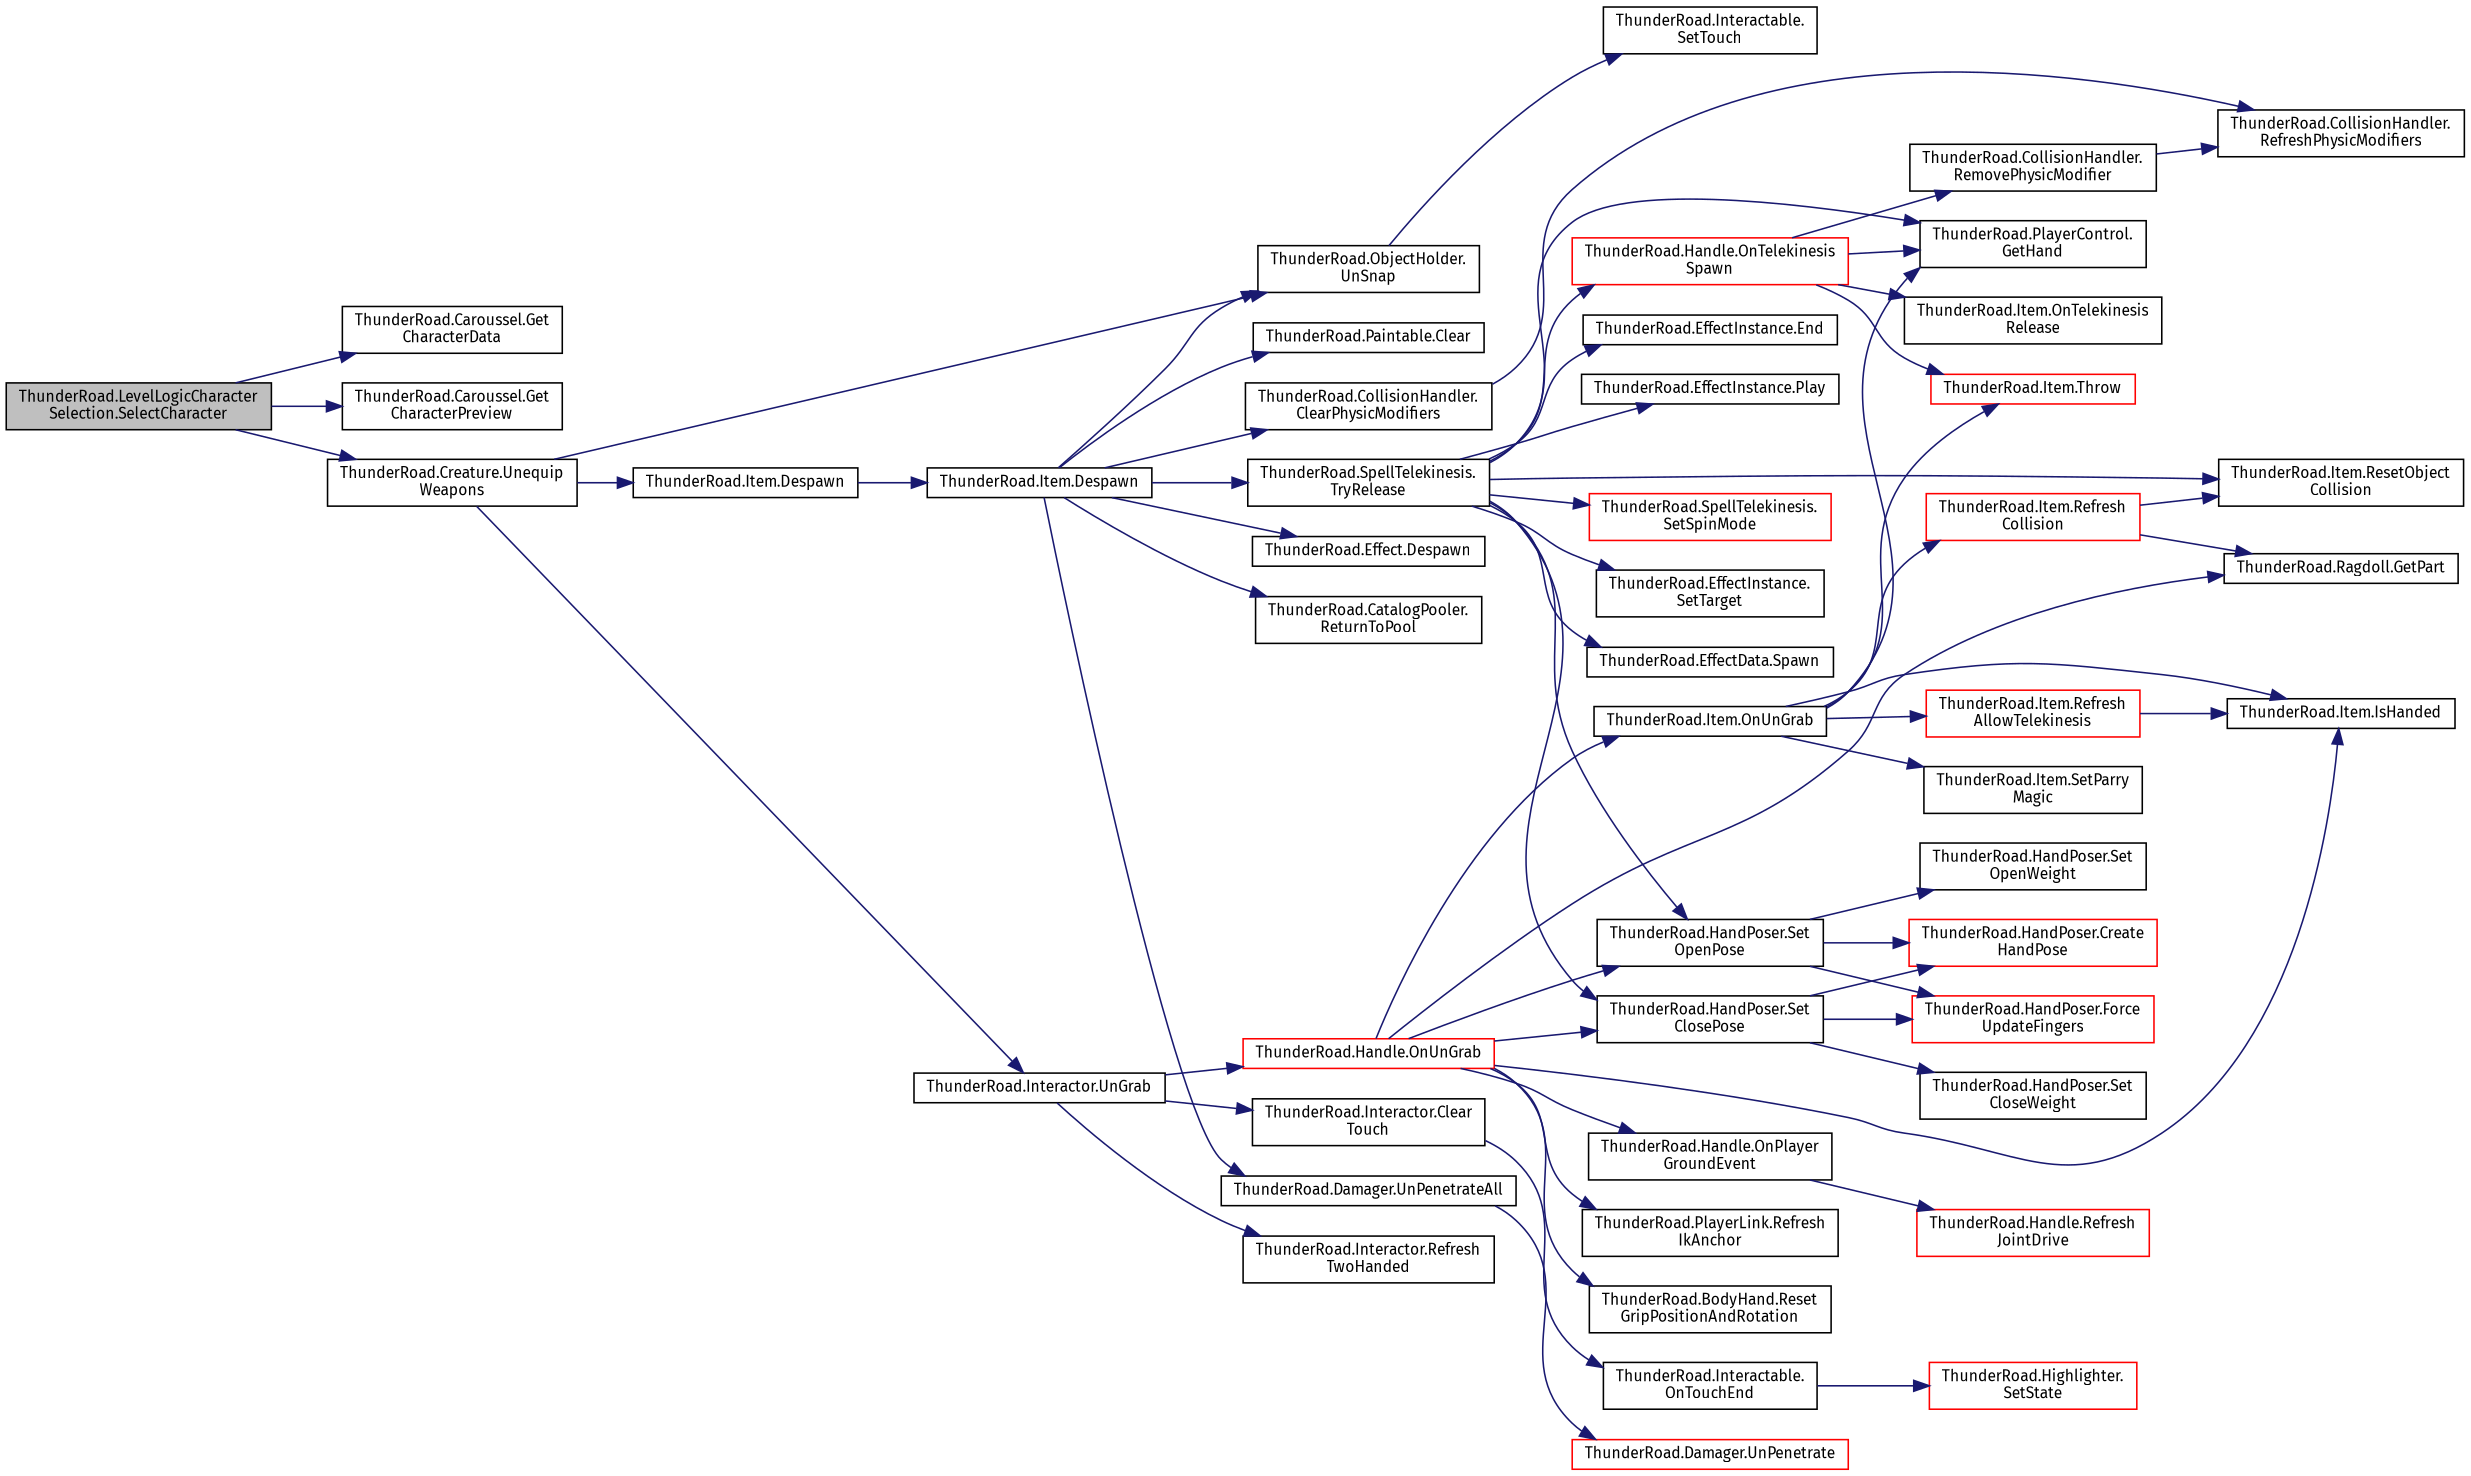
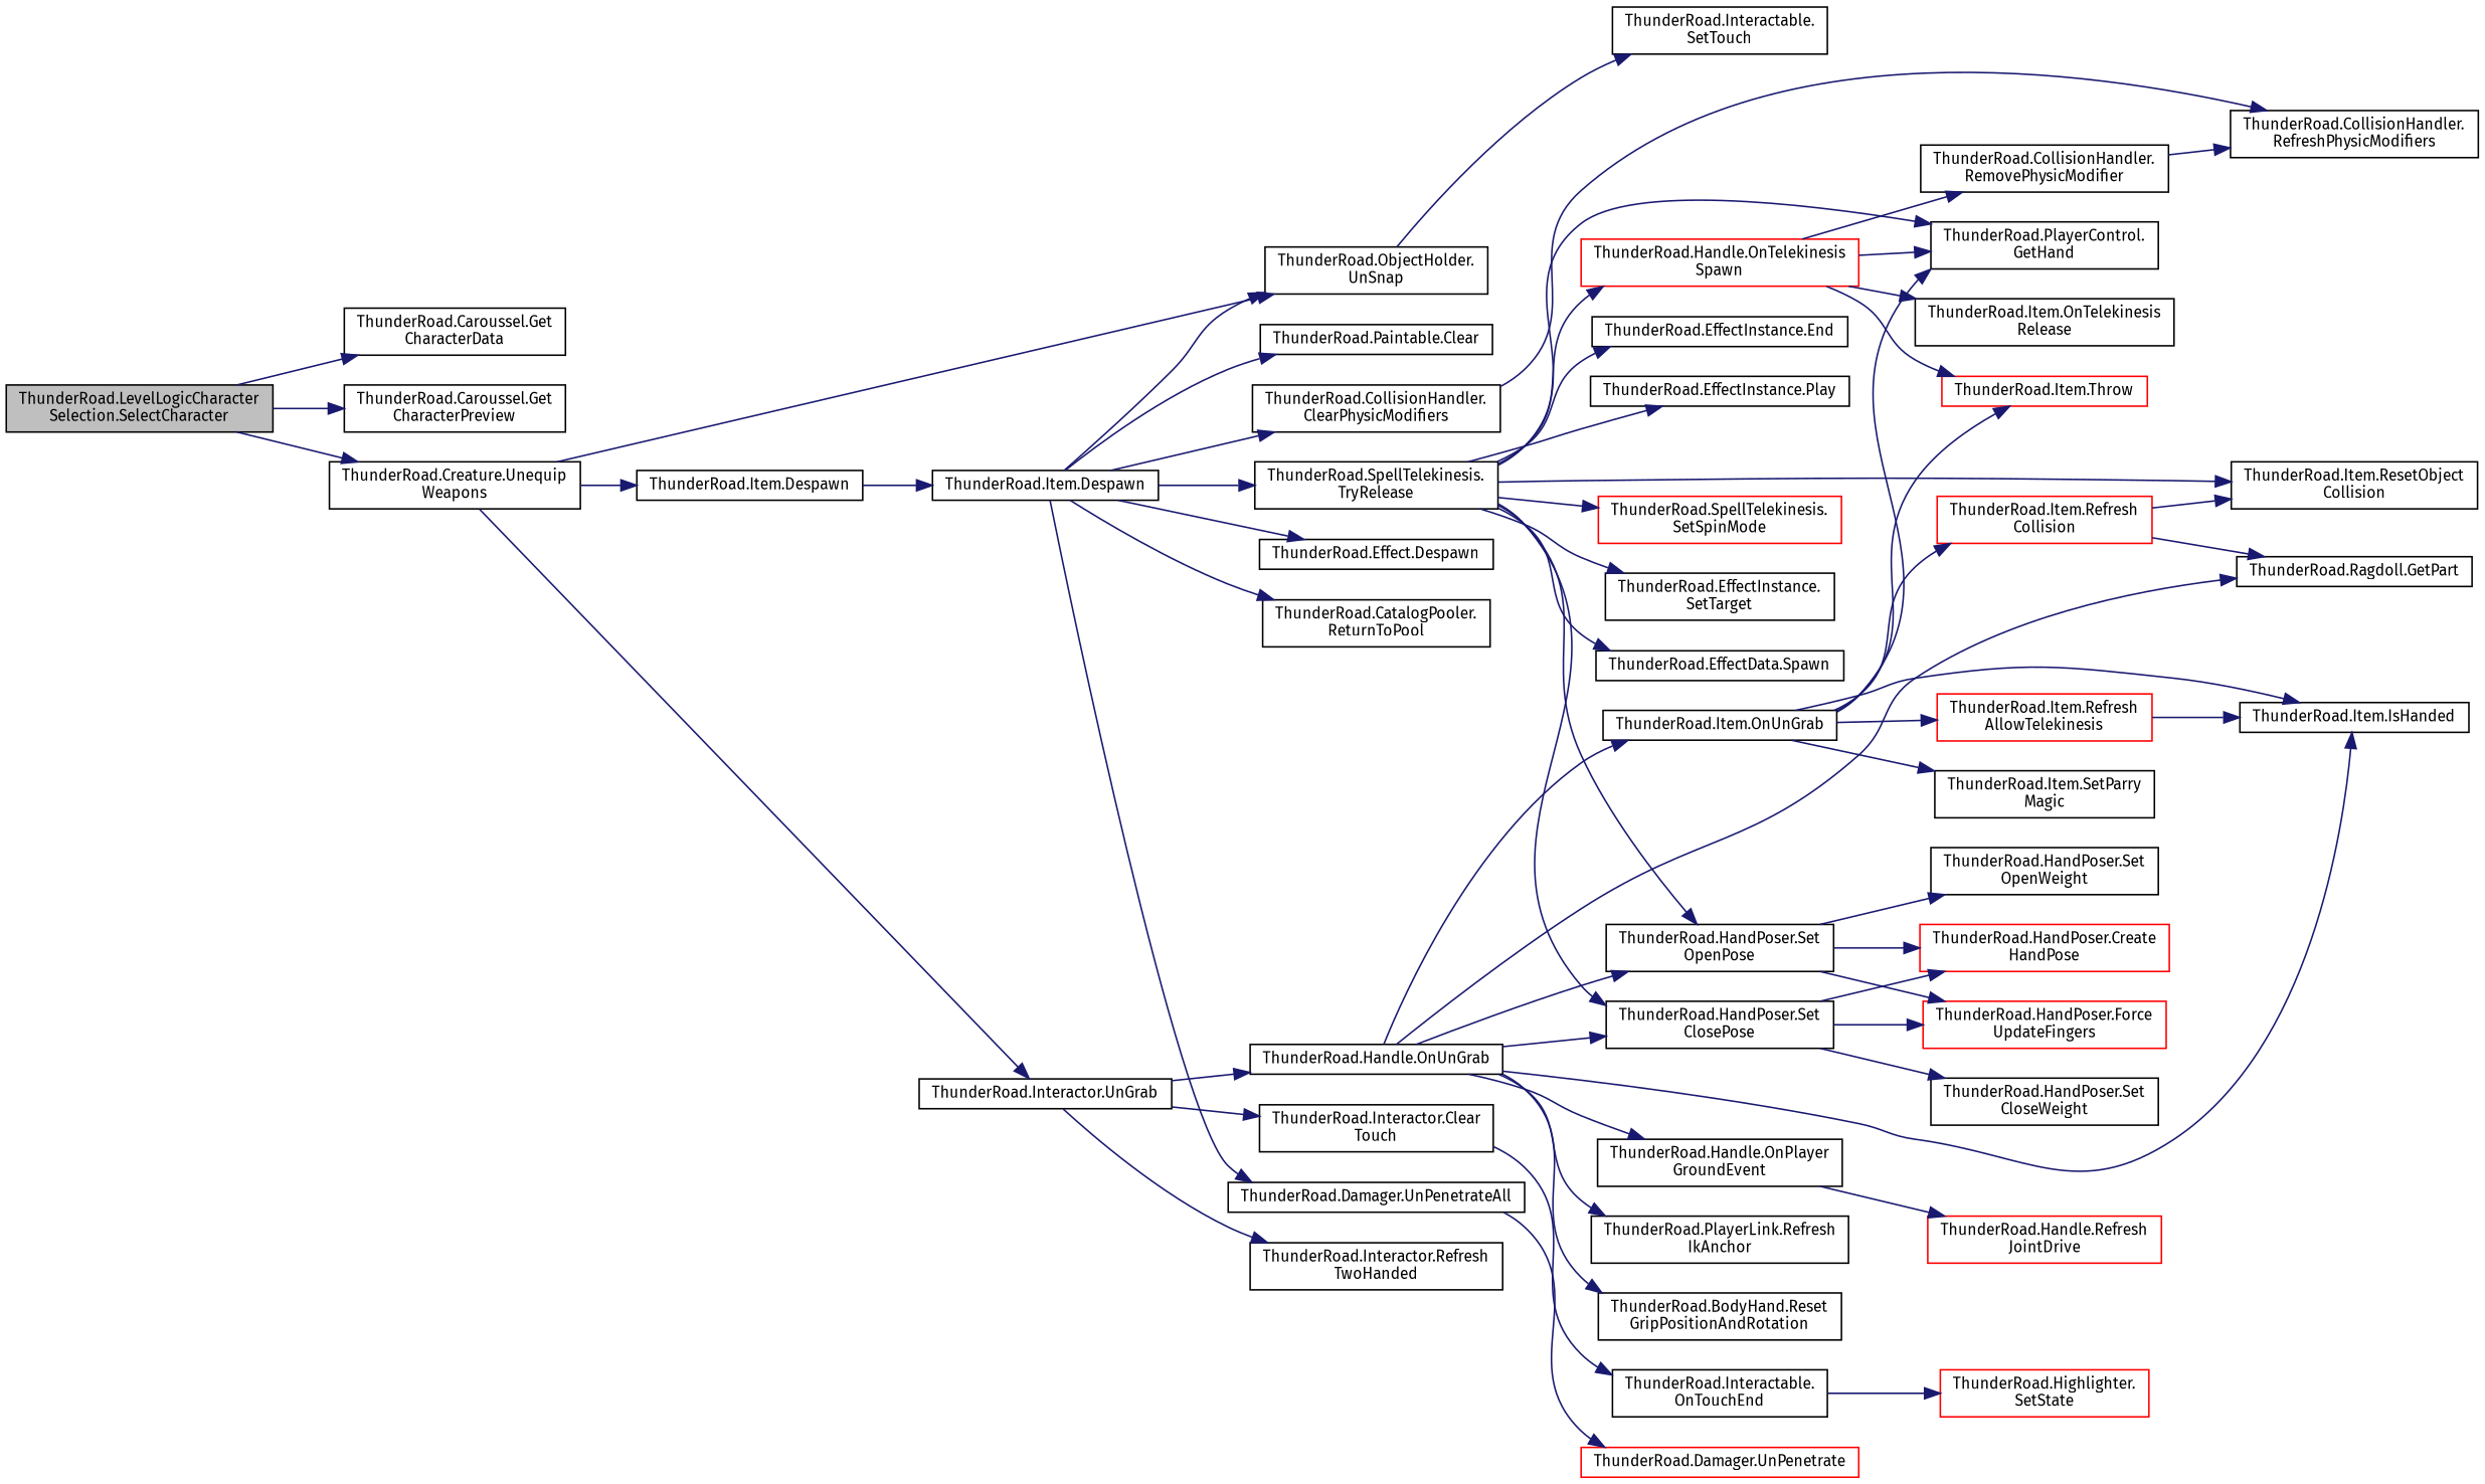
  digraph {
    fontname="Fira Sans"
    rankdir=LR
    node [color=black fillcolor=white fontname="Fira Sans" fontsize=10 shape=record style=filled]
    edge [color=midnightblue fontname="Fira Sans" fontsize=10 labelfontname=Helvetica labelfontsize=10 style=solid]
    n1 [fillcolor=grey75 fontcolor=black height=0.2 label="ThunderRoad.LevelLogicCharacter\lSelection.SelectCharacter" width=0.4]
    n2 [height=0.2 label="ThunderRoad.Caroussel.Get\lCharacterData" width=0.4]
    n3 [height=0.2 label="ThunderRoad.Caroussel.Get\lCharacterPreview" width=0.4]
    n4 [height=0.2 label="ThunderRoad.Creature.Unequip\lWeapons" width=0.4]
    n5 [height=0.2 label="ThunderRoad.Item.Despawn" width=0.4]
    n6 [height=0.2 label="ThunderRoad.ObjectHolder.\lUnSnap" width=0.4]
    n7 [height=0.2 label="ThunderRoad.Interactor.UnGrab" width=0.4]
    n8 [height=0.2 label="ThunderRoad.Item.Despawn" width=0.4]
    n9 [height=0.2 label="ThunderRoad.Interactable.\lSetTouch" width=0.4]
    n10 [height=0.2 label="ThunderRoad.Interactor.Clear\lTouch" width=0.4]
-   n11 [color=red height=0.2 label="ThunderRoad.Handle.OnUnGrab" width=0.4]
+   n11 [height=0.2 label="ThunderRoad.Handle.OnUnGrab" width=0.4]
    n12 [height=0.2 label="ThunderRoad.Interactor.Refresh\lTwoHanded" width=0.4]
    n13 [height=0.2 label="ThunderRoad.Paintable.Clear" width=0.4]
    n14 [height=0.2 label="ThunderRoad.CollisionHandler.\lClearPhysicModifiers" width=0.4]
    n15 [height=0.2 label="ThunderRoad.Effect.Despawn" width=0.4]
    n16 [height=0.2 label="ThunderRoad.CatalogPooler.\lReturnToPool" width=0.4]
    n17 [height=0.2 label="ThunderRoad.SpellTelekinesis.\lTryRelease" width=0.4]
    n18 [height=0.2 label="ThunderRoad.Damager.UnPenetrateAll" width=0.4]
    n19 [height=0.2 label="ThunderRoad.CollisionHandler.\lRefreshPhysicModifiers" width=0.4]
    n20 [height=0.2 label="ThunderRoad.EffectInstance.End" width=0.4]
    n21 [height=0.2 label="ThunderRoad.PlayerControl.\lGetHand" width=0.4]
    n22 [color=red height=0.2 label="ThunderRoad.Handle.OnTelekinesis\lSpawn" width=0.4]
    n23 [height=0.2 label="ThunderRoad.EffectInstance.Play" width=0.4]
    n24 [height=0.2 label="ThunderRoad.Item.ResetObject\lCollision" width=0.4]
    n25 [height=0.2 label="ThunderRoad.HandPoser.Set\lClosePose" width=0.4]
    n26 [height=0.2 label="ThunderRoad.HandPoser.Set\lOpenPose" width=0.4]
    n27 [color=red height=0.2 label="ThunderRoad.SpellTelekinesis.\lSetSpinMode" width=0.4]
    n28 [height=0.2 label="ThunderRoad.EffectInstance.\lSetTarget" width=0.4]
    n29 [height=0.2 label="ThunderRoad.EffectData.Spawn" width=0.4]
    n30 [color=red height=0.2 label="ThunderRoad.Damager.UnPenetrate" width=0.4]
    n31 [height=0.2 label="ThunderRoad.Item.OnTelekinesis\lRelease" width=0.4]
    n32 [height=0.2 label="ThunderRoad.CollisionHandler.\lRemovePhysicModifier" width=0.4]
    n33 [color=red height=0.2 label="ThunderRoad.Item.Throw" width=0.4]
    n34 [color=red height=0.2 label="ThunderRoad.HandPoser.Create\lHandPose" width=0.4]
    n35 [color=red height=0.2 label="ThunderRoad.HandPoser.Force\lUpdateFingers" width=0.4]
    n36 [height=0.2 label="ThunderRoad.HandPoser.Set\lCloseWeight" width=0.4]
    n37 [height=0.2 label="ThunderRoad.HandPoser.Set\lOpenWeight" width=0.4]
    n38 [height=0.2 label="ThunderRoad.Interactable.\lOnTouchEnd" width=0.4]
    n39 [height=0.2 label="ThunderRoad.Ragdoll.GetPart" width=0.4]
    n40 [height=0.2 label="ThunderRoad.Item.IsHanded" width=0.4]
    n41 [height=0.2 label="ThunderRoad.Handle.OnPlayer\lGroundEvent" width=0.4]
    n42 [height=0.2 label="ThunderRoad.Item.OnUnGrab" width=0.4]
    n43 [height=0.2 label="ThunderRoad.PlayerLink.Refresh\lIkAnchor" width=0.4]
    n44 [height=0.2 label="ThunderRoad.BodyHand.Reset\lGripPositionAndRotation" width=0.4]
    n45 [color=red height=0.2 label="ThunderRoad.Highlighter.\lSetState" width=0.4]
    n46 [color=red height=0.2 label="ThunderRoad.Handle.Refresh\lJointDrive" width=0.4]
    n47 [color=red height=0.2 label="ThunderRoad.Item.Refresh\lAllowTelekinesis" width=0.4]
    n48 [color=red height=0.2 label="ThunderRoad.Item.Refresh\lCollision" width=0.4]
    n49 [height=0.2 label="ThunderRoad.Item.SetParry\lMagic" width=0.4]
    n1 -> n2
    n1 -> n3
    n1 -> n4
    n4 -> n5
    n4 -> n6
    n4 -> n7
    n5 -> n8
    n6 -> n9
    n7 -> n10
    n7 -> n11
    n7 -> n12
    n8 -> n6
    n8 -> n13
    n8 -> n14
    n8 -> n15
    n8 -> n16
    n8 -> n17
    n8 -> n18
    n10 -> n38
    n11 -> n25
    n11 -> n26
    n11 -> n39
    n11 -> n40
    n11 -> n41
    n11 -> n42
    n11 -> n43
    n11 -> n44
    n14 -> n19
    n17 -> n20
    n17 -> n21
    n17 -> n22
    n17 -> n23
    n17 -> n24
    n17 -> n25
    n17 -> n26
    n17 -> n27
    n17 -> n28
    n17 -> n29
    n18 -> n30
    n22 -> n21
    n22 -> n31
    n22 -> n32
    n22 -> n33
    n25 -> n34
    n25 -> n35
    n25 -> n36
    n26 -> n34
    n26 -> n35
    n26 -> n37
    n32 -> n19
    n38 -> n45
    n41 -> n46
    n42 -> n21
    n42 -> n33
    n42 -> n40
    n42 -> n47
    n42 -> n48
    n42 -> n49
    n47 -> n40
    n48 -> n24
    n48 -> n39
  }
